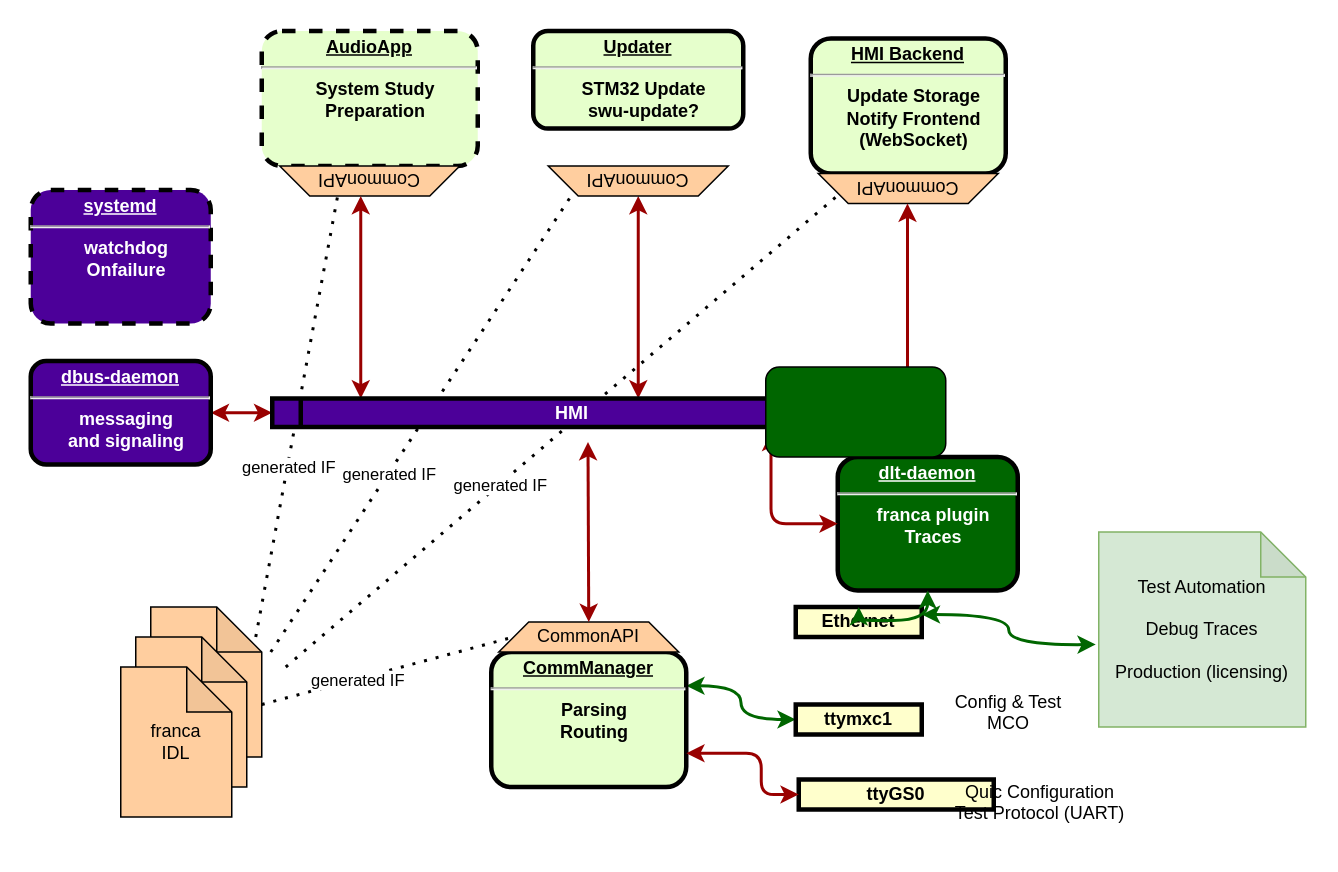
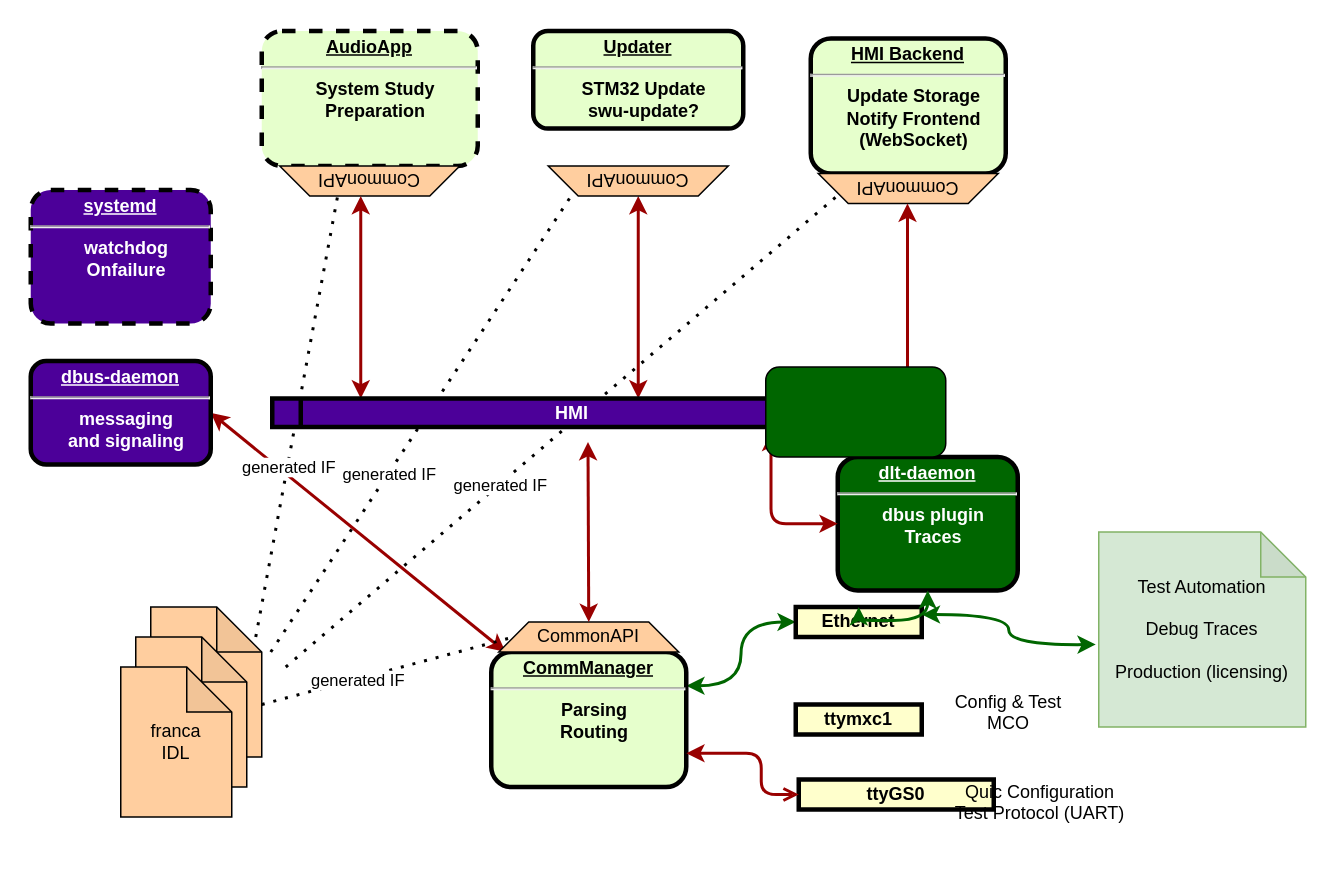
  <mxCell id="0" />
  <mxCell id="1" parent="0" />
  <mxCell id="2" value="&lt;p style=&quot;margin: 0px ; margin-top: 4px ; text-align: center ; text-decoration: underline&quot;&gt;&lt;strong&gt;AudioApp&lt;br&gt;&lt;/strong&gt;&lt;/p&gt;&lt;hr&gt;&lt;p style=&quot;margin: 0px ; margin-left: 8px&quot;&gt;System Study&lt;/p&gt;&lt;p style=&quot;margin: 0px ; margin-left: 8px&quot;&gt;Preparation&lt;/p&gt;" style="verticalAlign=middle;align=center;overflow=fill;fontSize=12;fontFamily=Helvetica;html=1;rounded=1;fontStyle=1;strokeWidth=3;fillColor=#E6FFCC;dashed=1;" parent="1" vertex="1"><mxGeometry x="174" y="20" width="144" height="90" as="geometry" /></mxCell>
  <mxCell id="3" value="&lt;p style=&quot;margin: 0px ; margin-top: 4px ; text-align: center ; text-decoration: underline&quot;&gt;&lt;strong&gt;Updater&lt;/strong&gt;&lt;/p&gt;&lt;hr&gt;&lt;p style=&quot;margin: 0px ; margin-left: 8px&quot;&gt;STM32 Update&lt;/p&gt;&lt;p style=&quot;margin: 0px ; margin-left: 8px&quot;&gt;swu-update?&lt;/p&gt;" style="verticalAlign=middle;align=center;overflow=fill;fontSize=12;fontFamily=Helvetica;html=1;rounded=1;fontStyle=1;strokeWidth=3;fillColor=#E6FFCC" parent="1" vertex="1"><mxGeometry x="355" y="20" width="140" height="65" as="geometry" /></mxCell>
  <mxCell id="4" value="&lt;p style=&quot;margin: 0px ; margin-top: 4px ; text-align: center ; text-decoration: underline&quot;&gt;&lt;strong&gt;HMI Backend&lt;br&gt;&lt;/strong&gt;&lt;/p&gt;&lt;hr&gt;&lt;p style=&quot;margin: 0px ; margin-left: 8px&quot;&gt;Update Storage&lt;/p&gt;&lt;p style=&quot;margin: 0px ; margin-left: 8px&quot;&gt;Notify Frontend&lt;/p&gt;&lt;p style=&quot;margin: 0px ; margin-left: 8px&quot;&gt;(WebSocket)&lt;/p&gt;" style="verticalAlign=middle;align=center;overflow=fill;fontSize=12;fontFamily=Helvetica;html=1;rounded=1;fontStyle=1;strokeWidth=3;fillColor=#E6FFCC" parent="1" vertex="1"><mxGeometry x="540" y="25" width="130" height="90" as="geometry" /></mxCell>
- <mxCell id="5" style="edgeStyle=orthogonalEdgeStyle;rounded=0;orthogonalLoop=1;jettySize=auto;html=1;exitX=1;exitY=0.25;exitDx=0;exitDy=0;fontColor=#FFFFFF;startArrow=classic;startFill=1;curved=1;strokeColor=#006600;strokeWidth=2;" edge="1" parent="1" source="6" target="8"><mxGeometry relative="1" as="geometry" /></mxCell>
+ <mxCell id="5" style="edgeStyle=orthogonalEdgeStyle;rounded=0;orthogonalLoop=1;jettySize=auto;html=1;exitX=1;exitY=0.25;exitDx=0;exitDy=0;entryX=0;entryY=0.5;entryDx=0;entryDy=0;fontColor=#FFFFFF;startArrow=classic;startFill=1;curved=1;strokeColor=#006600;strokeWidth=2;" edge="1" parent="1" source="6" target="25"><mxGeometry relative="1" as="geometry" /></mxCell>
  <mxCell id="6" value="&lt;p style=&quot;margin: 0px ; margin-top: 4px ; text-align: center ; text-decoration: underline&quot;&gt;&lt;strong&gt;CommManager&lt;br&gt;&lt;/strong&gt;&lt;/p&gt;&lt;hr&gt;&lt;p style=&quot;margin: 0px ; margin-left: 8px&quot;&gt;&lt;span&gt;Parsing&lt;/span&gt;&lt;br&gt;&lt;/p&gt;&lt;p style=&quot;margin: 0px ; margin-left: 8px&quot;&gt;&lt;span&gt;Routing&lt;/span&gt;&lt;/p&gt;&lt;p style=&quot;margin: 0px ; margin-left: 8px&quot;&gt;&lt;br&gt;&lt;/p&gt;" style="verticalAlign=middle;align=center;overflow=fill;fontSize=12;fontFamily=Helvetica;html=1;rounded=1;fontStyle=1;strokeWidth=3;fillColor=#E6FFCC" parent="1" vertex="1"><mxGeometry x="327" y="434" width="130" height="90" as="geometry" /></mxCell>
  <mxCell id="7" value="ttyGS0" style="whiteSpace=wrap;align=center;verticalAlign=middle;fontStyle=1;strokeWidth=3;fillColor=#FFFFCC" parent="1" vertex="1"><mxGeometry x="532" y="519" width="130" height="20" as="geometry" /></mxCell>
  <mxCell id="8" value="ttymxc1" style="whiteSpace=wrap;align=center;verticalAlign=middle;fontStyle=1;strokeWidth=3;fillColor=#FFFFCC" parent="1" vertex="1"><mxGeometry x="530" y="469" width="84" height="20" as="geometry" /></mxCell>
- <mxCell id="9" value="" style="edgeStyle=none;noEdgeStyle=1;strokeColor=#990000;strokeWidth=2;exitX=1;exitY=0.5;exitDx=0;exitDy=0;entryX=0;entryY=0.5;entryDx=0;entryDy=0;startArrow=classic;startFill=1;" parent="1" source="12" target="38" edge="1"><mxGeometry width="100" height="100" relative="1" as="geometry"><mxPoint x="260" y="64" as="sourcePoint" /><mxPoint x="360" y="-36" as="targetPoint" /></mxGeometry></mxCell>
+ <mxCell id="9" value="" style="edgeStyle=none;noEdgeStyle=1;strokeColor=#990000;strokeWidth=2;exitX=1;exitY=0.5;exitDx=0;exitDy=0;startArrow=classic;startFill=1;" parent="1" source="12" target="6" edge="1"><mxGeometry width="100" height="100" relative="1" as="geometry"><mxPoint x="260" y="64" as="sourcePoint" /><mxPoint x="360" y="-36" as="targetPoint" /></mxGeometry></mxCell>
  <mxCell id="10" value="" style="edgeStyle=elbowEdgeStyle;elbow=horizontal;strokeColor=#990000;strokeWidth=2;startArrow=classic;startFill=1;entryX=0.5;entryY=0;entryDx=0;entryDy=0;" parent="1" source="38" target="29" edge="1"><mxGeometry width="100" height="100" relative="1" as="geometry"><mxPoint x="360" y="244" as="sourcePoint" /><mxPoint x="460" y="144" as="targetPoint" /><Array as="points" /></mxGeometry></mxCell>
  <mxCell id="11" value="Quic Configuration&#10;Test Protocol (UART)" style="text;spacingTop=-5;align=center" parent="1" vertex="1"><mxGeometry x="678" y="519" width="30" height="40" as="geometry" /></mxCell>
  <mxCell id="12" value="&lt;p style=&quot;margin: 0px ; margin-top: 4px ; text-align: center ; text-decoration: underline&quot;&gt;&lt;strong&gt;dbus-daemon&lt;br&gt;&lt;/strong&gt;&lt;/p&gt;&lt;hr&gt;&lt;p style=&quot;margin: 0px ; margin-left: 8px&quot;&gt;messaging&lt;/p&gt;&lt;p style=&quot;margin: 0px ; margin-left: 8px&quot;&gt;and signaling&lt;/p&gt;" style="verticalAlign=middle;align=center;overflow=fill;fontSize=12;fontFamily=Helvetica;html=1;rounded=1;fontStyle=1;strokeWidth=3;fillColor=#4C0099;fontColor=#FFFFFF;" vertex="1" parent="1"><mxGeometry x="20" y="240" width="120" height="69" as="geometry" /></mxCell>
  <mxCell id="13" value="Config &amp; Test&#10;MCO" style="text;spacingTop=-5;align=center" vertex="1" parent="1"><mxGeometry x="657" y="459" width="30" height="40" as="geometry" /></mxCell>
- <mxCell id="14" value="" style="edgeStyle=elbowEdgeStyle;elbow=horizontal;strokeColor=#990000;strokeWidth=2;entryX=0;entryY=0.5;entryDx=0;entryDy=0;startArrow=classic;startFill=1;exitX=1;exitY=0.75;exitDx=0;exitDy=0;" edge="1" parent="1" source="6" target="7"><mxGeometry width="100" height="100" relative="1" as="geometry"><mxPoint x="467" y="489" as="sourcePoint" /><mxPoint x="523" y="489" as="targetPoint" /><Array as="points"><mxPoint x="507" y="504" /></Array></mxGeometry></mxCell>
+ <mxCell id="14" value="" style="edgeStyle=elbowEdgeStyle;elbow=horizontal;strokeColor=#990000;strokeWidth=2;entryX=0;entryY=0.5;entryDx=0;entryDy=0;startArrow=classic;startFill=1;exitX=1;exitY=0.75;exitDx=0;exitDy=0;endArrow=open;" edge="1" parent="1" source="6" target="7"><mxGeometry width="100" height="100" relative="1" as="geometry"><mxPoint x="467" y="489" as="sourcePoint" /><mxPoint x="523" y="489" as="targetPoint" /><Array as="points"><mxPoint x="507" y="504" /></Array></mxGeometry></mxCell>
  <mxCell id="15" value="franca&lt;br&gt;IDL" style="shape=note;whiteSpace=wrap;html=1;backgroundOutline=1;darkOpacity=0.05;fillColor=#FFCE9F;" vertex="1" parent="1"><mxGeometry x="100" y="404" width="74" height="100" as="geometry" /></mxCell>
  <mxCell id="16" value="CommonAPI" style="shape=trapezoid;perimeter=trapezoidPerimeter;whiteSpace=wrap;html=1;fixedSize=1;fillColor=#FFCE9F;" vertex="1" parent="1"><mxGeometry x="332" y="414" width="120" height="20" as="geometry" /></mxCell>
  <mxCell id="17" value="" style="endArrow=none;dashed=1;html=1;dashPattern=1 3;strokeWidth=2;rounded=0;exitX=0;exitY=0;exitDx=74;exitDy=65;exitPerimeter=0;entryX=0;entryY=0.5;entryDx=0;entryDy=0;" edge="1" parent="1" source="15" target="16"><mxGeometry width="50" height="50" relative="1" as="geometry"><mxPoint x="517" y="414" as="sourcePoint" /><mxPoint x="567" y="364" as="targetPoint" /></mxGeometry></mxCell>
  <mxCell id="18" value="generated IF&lt;br&gt;" style="edgeLabel;html=1;align=center;verticalAlign=middle;resizable=0;points=[];" vertex="1" connectable="0" parent="17"><mxGeometry x="-0.224" y="-1" relative="1" as="geometry"><mxPoint x="-1" as="offset" /></mxGeometry></mxCell>
  <mxCell id="19" value="CommonAPI" style="shape=trapezoid;perimeter=trapezoidPerimeter;whiteSpace=wrap;html=1;fixedSize=1;fillColor=#FFCE9F;rotation=-180;" vertex="1" parent="1"><mxGeometry x="545" y="115" width="120" height="20" as="geometry" /></mxCell>
  <mxCell id="20" value="" style="edgeStyle=elbowEdgeStyle;elbow=horizontal;strokeColor=#990000;strokeWidth=2;startArrow=classic;startFill=1;exitX=1;exitY=0.25;exitDx=0;exitDy=0;" edge="1" parent="1" source="38"><mxGeometry width="100" height="100" relative="1" as="geometry"><mxPoint x="604.5" y="290" as="sourcePoint" /><mxPoint x="604.5" y="135" as="targetPoint" /><Array as="points"><mxPoint x="604.5" y="209" /></Array></mxGeometry></mxCell>
  <mxCell id="21" value="" style="edgeStyle=elbowEdgeStyle;elbow=horizontal;strokeColor=#990000;strokeWidth=2;startArrow=classic;startFill=1;exitX=0.5;exitY=0;exitDx=0;exitDy=0;" edge="1" parent="1" source="16"><mxGeometry width="100" height="100" relative="1" as="geometry"><mxPoint x="391.5" y="390" as="sourcePoint" /><mxPoint x="392" y="294" as="targetPoint" /><Array as="points"><mxPoint x="391.5" y="309" /></Array></mxGeometry></mxCell>
  <mxCell id="22" value="&lt;p style=&quot;margin: 0px ; margin-top: 4px ; text-align: center ; text-decoration: underline&quot;&gt;&lt;strong&gt;systemd&lt;br&gt;&lt;/strong&gt;&lt;/p&gt;&lt;hr&gt;&lt;p style=&quot;margin: 0px ; margin-left: 8px&quot;&gt;watchdog&lt;/p&gt;&lt;p style=&quot;margin: 0px ; margin-left: 8px&quot;&gt;Onfailure&lt;/p&gt;&lt;p style=&quot;margin: 0px ; margin-left: 8px&quot;&gt;&lt;br&gt;&lt;/p&gt;" style="verticalAlign=middle;align=center;overflow=fill;fontSize=12;fontFamily=Helvetica;html=1;rounded=1;fontStyle=1;strokeWidth=3;fillColor=#4C0099;fontColor=#FFFFFF;dashed=1;" vertex="1" parent="1"><mxGeometry x="20" y="126" width="120" height="89" as="geometry" /></mxCell>
- <mxCell id="23" value="&lt;p style=&quot;margin: 0px ; margin-top: 4px ; text-align: center ; text-decoration: underline&quot;&gt;&lt;strong&gt;dlt-daemon&lt;/strong&gt;&lt;/p&gt;&lt;hr&gt;&lt;p style=&quot;margin: 0px ; margin-left: 8px&quot;&gt;franca plugin&lt;/p&gt;&lt;p style=&quot;margin: 0px ; margin-left: 8px&quot;&gt;Traces&lt;/p&gt;" style="verticalAlign=middle;align=center;overflow=fill;fontSize=12;fontFamily=Helvetica;html=1;rounded=1;fontStyle=1;strokeWidth=3;fillColor=#006600;fontColor=#FFFFFF;" vertex="1" parent="1"><mxGeometry x="558" y="304" width="120" height="89" as="geometry" /></mxCell>
+ <mxCell id="23" value="&lt;p style=&quot;margin: 0px ; margin-top: 4px ; text-align: center ; text-decoration: underline&quot;&gt;&lt;strong&gt;dlt-daemon&lt;/strong&gt;&lt;/p&gt;&lt;hr&gt;&lt;p style=&quot;margin: 0px ; margin-left: 8px&quot;&gt;dbus plugin&lt;/p&gt;&lt;p style=&quot;margin: 0px ; margin-left: 8px&quot;&gt;Traces&lt;/p&gt;" style="verticalAlign=middle;align=center;overflow=fill;fontSize=12;fontFamily=Helvetica;html=1;rounded=1;fontStyle=1;strokeWidth=3;fillColor=#006600;fontColor=#FFFFFF;" vertex="1" parent="1"><mxGeometry x="558" y="304" width="120" height="89" as="geometry" /></mxCell>
  <mxCell id="24" value="" style="edgeStyle=elbowEdgeStyle;elbow=horizontal;strokeColor=#990000;strokeWidth=2;startArrow=classic;startFill=1;exitX=0;exitY=0.5;exitDx=0;exitDy=0;entryX=0.831;entryY=1.2;entryDx=0;entryDy=0;entryPerimeter=0;" edge="1" parent="1" source="23" target="38"><mxGeometry width="100" height="100" relative="1" as="geometry"><mxPoint x="490" y="438.75" as="sourcePoint" /><mxPoint x="513.5" y="304" as="targetPoint" /><Array as="points"><mxPoint x="513.5" y="378" /></Array></mxGeometry></mxCell>
  <mxCell id="25" value="Ethernet" style="whiteSpace=wrap;align=center;verticalAlign=middle;fontStyle=1;strokeWidth=3;fillColor=#FFFFCC" vertex="1" parent="1"><mxGeometry x="530" y="404" width="84" height="20" as="geometry" /></mxCell>
  <mxCell id="26" style="edgeStyle=orthogonalEdgeStyle;rounded=0;orthogonalLoop=1;jettySize=auto;html=1;exitX=0.5;exitY=1;exitDx=0;exitDy=0;entryX=0.5;entryY=0;entryDx=0;entryDy=0;fontColor=#FFFFFF;startArrow=classic;startFill=1;curved=1;strokeColor=#006600;strokeWidth=2;" edge="1" parent="1" source="23" target="25"><mxGeometry relative="1" as="geometry"><mxPoint x="467" y="466.5" as="sourcePoint" /><mxPoint x="540" y="444" as="targetPoint" /></mxGeometry></mxCell>
  <mxCell id="27" style="edgeStyle=orthogonalEdgeStyle;rounded=0;orthogonalLoop=1;jettySize=auto;html=1;entryX=1;entryY=0.25;entryDx=0;entryDy=0;fontColor=#FFFFFF;startArrow=classic;startFill=1;curved=1;strokeColor=#006600;strokeWidth=2;" edge="1" parent="1" target="25"><mxGeometry relative="1" as="geometry"><mxPoint x="730" y="429" as="sourcePoint" /><mxPoint x="708" y="364" as="targetPoint" /></mxGeometry></mxCell>
  <mxCell id="28" value="Test Automation &lt;br&gt;&lt;br&gt;Debug Traces&lt;br&gt;&lt;br&gt;Production (licensing)" style="shape=note;whiteSpace=wrap;html=1;backgroundOutline=1;darkOpacity=0.05;fillColor=#d5e8d4;strokeColor=#82b366;" vertex="1" parent="1"><mxGeometry x="732" y="354" width="138" height="130" as="geometry" /></mxCell>
  <mxCell id="29" value="CommonAPI" style="shape=trapezoid;perimeter=trapezoidPerimeter;whiteSpace=wrap;html=1;fixedSize=1;fillColor=#FFCE9F;rotation=-180;" vertex="1" parent="1"><mxGeometry x="365" y="110" width="120" height="20" as="geometry" /></mxCell>
  <mxCell id="30" value="CommonAPI" style="shape=trapezoid;perimeter=trapezoidPerimeter;whiteSpace=wrap;html=1;fixedSize=1;fillColor=#FFCE9F;rotation=-180;" vertex="1" parent="1"><mxGeometry x="186" y="110" width="120" height="20" as="geometry" /></mxCell>
  <mxCell id="31" value="" style="edgeStyle=elbowEdgeStyle;elbow=horizontal;strokeColor=#990000;strokeWidth=2;startArrow=classic;startFill=1;entryX=0.5;entryY=0;entryDx=0;entryDy=0;" edge="1" parent="1"><mxGeometry width="100" height="100" relative="1" as="geometry"><mxPoint x="240" y="265" as="sourcePoint" /><mxPoint x="240" y="130" as="targetPoint" /><Array as="points" /></mxGeometry></mxCell>
  <mxCell id="32" value="" style="endArrow=none;dashed=1;html=1;dashPattern=1 3;strokeWidth=2;rounded=0;exitX=0.946;exitY=0.2;exitDx=0;exitDy=0;exitPerimeter=0;entryX=0.68;entryY=-0.05;entryDx=0;entryDy=0;entryPerimeter=0;" edge="1" parent="1" source="15" target="30"><mxGeometry width="50" height="50" relative="1" as="geometry"><mxPoint x="184" y="479" as="sourcePoint" /><mxPoint x="352" y="434" as="targetPoint" /></mxGeometry></mxCell>
  <mxCell id="33" value="generated IF&lt;br&gt;" style="edgeLabel;html=1;align=center;verticalAlign=middle;resizable=0;points=[];" vertex="1" connectable="0" parent="32"><mxGeometry x="-0.224" y="-1" relative="1" as="geometry"><mxPoint x="-1" as="offset" /></mxGeometry></mxCell>
  <mxCell id="34" value="" style="endArrow=none;dashed=1;html=1;dashPattern=1 3;strokeWidth=2;rounded=0;exitX=0.946;exitY=0.2;exitDx=0;exitDy=0;exitPerimeter=0;entryX=1;entryY=0;entryDx=0;entryDy=0;" edge="1" parent="1" target="29"><mxGeometry width="50" height="50" relative="1" as="geometry"><mxPoint x="180.004" y="434" as="sourcePoint" /><mxPoint x="234.4" y="141" as="targetPoint" /></mxGeometry></mxCell>
  <mxCell id="35" value="generated IF&lt;br&gt;" style="edgeLabel;html=1;align=center;verticalAlign=middle;resizable=0;points=[];" vertex="1" connectable="0" parent="34"><mxGeometry x="-0.224" y="-1" relative="1" as="geometry"><mxPoint x="-1" as="offset" /></mxGeometry></mxCell>
  <mxCell id="36" value="" style="endArrow=none;dashed=1;html=1;dashPattern=1 3;strokeWidth=2;rounded=0;exitX=0.946;exitY=0.2;exitDx=0;exitDy=0;exitPerimeter=0;entryX=1;entryY=0.25;entryDx=0;entryDy=0;" edge="1" parent="1" target="19"><mxGeometry width="50" height="50" relative="1" as="geometry"><mxPoint x="190.004" y="444" as="sourcePoint" /><mxPoint x="392.143" y="137.143" as="targetPoint" /></mxGeometry></mxCell>
  <mxCell id="37" value="generated IF&lt;br&gt;" style="edgeLabel;html=1;align=center;verticalAlign=middle;resizable=0;points=[];" vertex="1" connectable="0" parent="36"><mxGeometry x="-0.224" y="-1" relative="1" as="geometry"><mxPoint x="-1" as="offset" /></mxGeometry></mxCell>
  <mxCell id="38" value="HMI" style="shape=process;whiteSpace=wrap;align=center;verticalAlign=middle;size=0.048;fontStyle=1;strokeWidth=3;fillColor=#4C0099;fontColor=#FFFFFF;" parent="1" vertex="1"><mxGeometry x="181" y="265" width="400" height="19" as="geometry" /></mxCell>
  <mxCell id="39" value="franca&lt;br&gt;IDL" style="shape=note;whiteSpace=wrap;html=1;backgroundOutline=1;darkOpacity=0.05;fillColor=#FFCE9F;" vertex="1" parent="1"><mxGeometry x="90" y="424" width="74" height="100" as="geometry" /></mxCell>
  <mxCell id="40" value="franca&lt;br&gt;IDL" style="shape=note;whiteSpace=wrap;html=1;backgroundOutline=1;darkOpacity=0.05;fillColor=#FFCE9F;" vertex="1" parent="1"><mxGeometry x="80" y="444" width="74" height="100" as="geometry" /></mxCell>
  <mxCell id="41" value="" style="rounded=1;whiteSpace=wrap;html=1;fontColor=#FFFFFF;fillColor=#006600;" vertex="1" parent="1"><mxGeometry x="510" y="244" width="120" height="60" as="geometry" /></mxCell>
